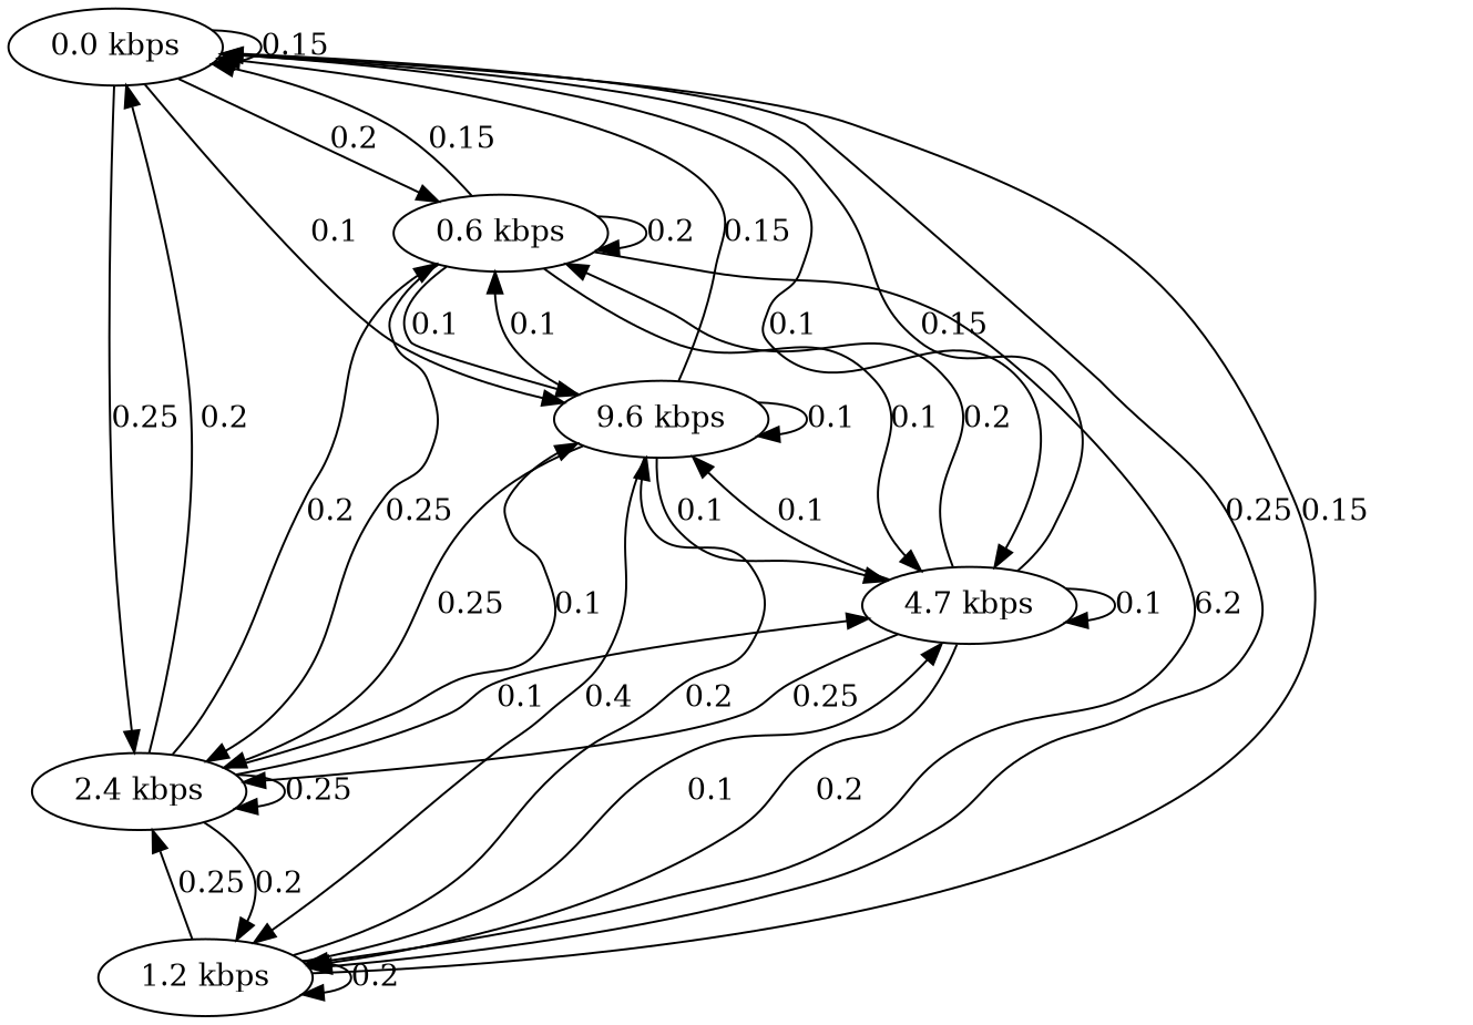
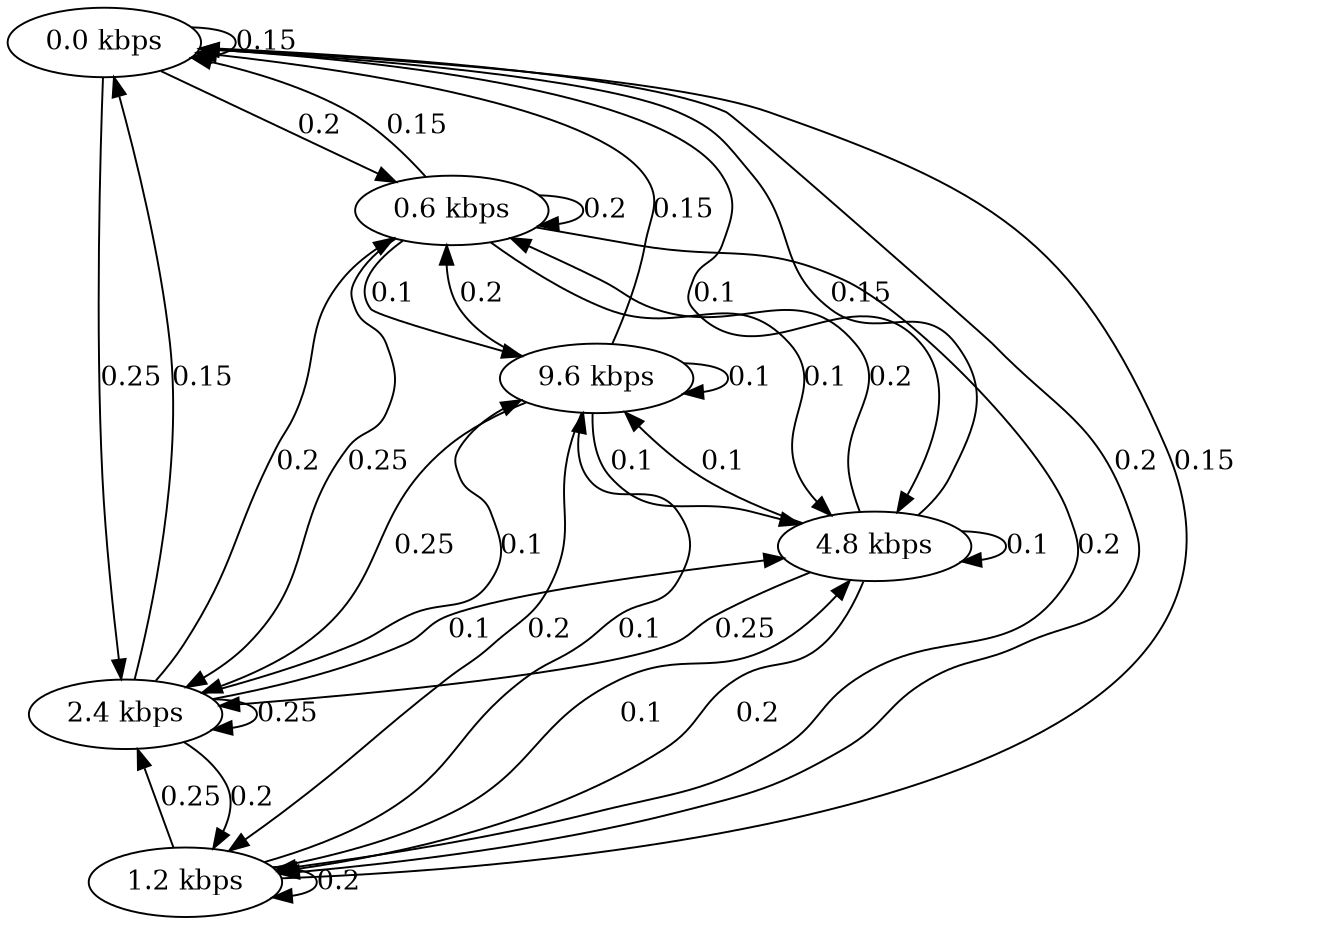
  digraph {
    edge [weight=0.1]
    "0.0 kbps"
    "0.6 kbps"
    "1.2 kbps"
    "2.4 kbps"
-   "4.8 kbps" [label="4.7 kbps"]
+   "4.8 kbps"
    "9.6 kbps"
    "0.0 kbps" -> "0.0 kbps" [label=0.15 weight=0.15]
    "0.0 kbps" -> "0.6 kbps" [label=0.2 weight=0.2]
-   "0.0 kbps" -> "1.2 kbps" [label=0.25 weight=0.2]
+   "0.0 kbps" -> "1.2 kbps" [label=0.2 weight=0.2]
    "0.0 kbps" -> "2.4 kbps" [label=0.25 weight=0.25]
    "0.0 kbps" -> "4.8 kbps" [label=0.1]
-   "0.0 kbps" -> "9.6 kbps" [label=0.1]
    "0.6 kbps" -> "0.0 kbps" [label=0.15 weight=0.15]
    "0.6 kbps" -> "0.6 kbps" [label=0.2 weight=0.2]
-   "0.6 kbps" -> "1.2 kbps" [label=6.2 weight=0.2]
+   "0.6 kbps" -> "1.2 kbps" [label=0.2 weight=0.2]
    "0.6 kbps" -> "2.4 kbps" [label=0.25 weight=0.25]
    "0.6 kbps" -> "4.8 kbps" [label=0.1]
    "0.6 kbps" -> "9.6 kbps" [label=0.1]
    "1.2 kbps" -> "0.0 kbps" [label=0.15 weight=0.15]
    "1.2 kbps" -> "1.2 kbps" [label=0.2 weight=0.2]
    "1.2 kbps" -> "2.4 kbps" [label=0.25 weight=0.25]
    "1.2 kbps" -> "4.8 kbps" [label=0.1]
-   "1.2 kbps" -> "9.6 kbps" [label=0.2]
-   "2.4 kbps" -> "0.0 kbps" [label=0.2 weight=0.15]
+   "1.2 kbps" -> "9.6 kbps" [label=0.1]
+   "2.4 kbps" -> "0.0 kbps" [label=0.15 weight=0.15]
    "2.4 kbps" -> "0.6 kbps" [label=0.2 weight=0.2]
    "2.4 kbps" -> "1.2 kbps" [label=0.2 weight=0.2]
    "2.4 kbps" -> "2.4 kbps" [label=0.25 weight=0.25]
    "2.4 kbps" -> "4.8 kbps" [label=0.1]
    "2.4 kbps" -> "9.6 kbps" [label=0.1]
    "4.8 kbps" -> "0.0 kbps" [label=0.15 weight=0.15]
    "4.8 kbps" -> "0.6 kbps" [label=0.2 weight=0.2]
    "4.8 kbps" -> "1.2 kbps" [label=0.2 weight=0.2]
    "4.8 kbps" -> "2.4 kbps" [label=0.25 weight=0.25]
    "4.8 kbps" -> "4.8 kbps" [label=0.1]
    "4.8 kbps" -> "9.6 kbps" [label=0.1]
    "9.6 kbps" -> "0.0 kbps" [label=0.15 weight=0.15]
-   "9.6 kbps" -> "0.6 kbps" [label=0.1 weight=0.2]
-   "9.6 kbps" -> "1.2 kbps" [label=0.4 weight=0.2]
+   "9.6 kbps" -> "0.6 kbps" [label=0.2 weight=0.2]
+   "9.6 kbps" -> "1.2 kbps" [label=0.2 weight=0.2]
    "9.6 kbps" -> "2.4 kbps" [label=0.25 weight=0.25]
    "9.6 kbps" -> "4.8 kbps" [label=0.1]
    "9.6 kbps" -> "9.6 kbps" [label=0.1]
  }
